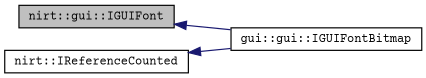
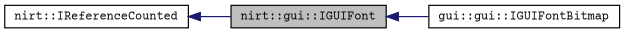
  digraph {
    fontname="Courier Prime"
    rankdir=LR
    node [color=black fillcolor=white fontname="Courier Prime" fontsize=10 shape=record style=filled]
    edge [color=midnightblue dir=back fontname="Courier Prime" fontsize=10 labelfontname=Helvetica labelfontsize=10 style=solid]
    n1 [fillcolor=grey75 fontcolor=black height=0.2 label="nirt::gui::IGUIFont" width=0.4]
    n2 [height=0.2 label="gui::gui::IGUIFontBitmap" width=0.4]
    n3 [height=0.2 label="nirt::IReferenceCounted" width=0.4]
    n1 -> n2
-   n3 -> n2
+   n3 -> n1
  }
